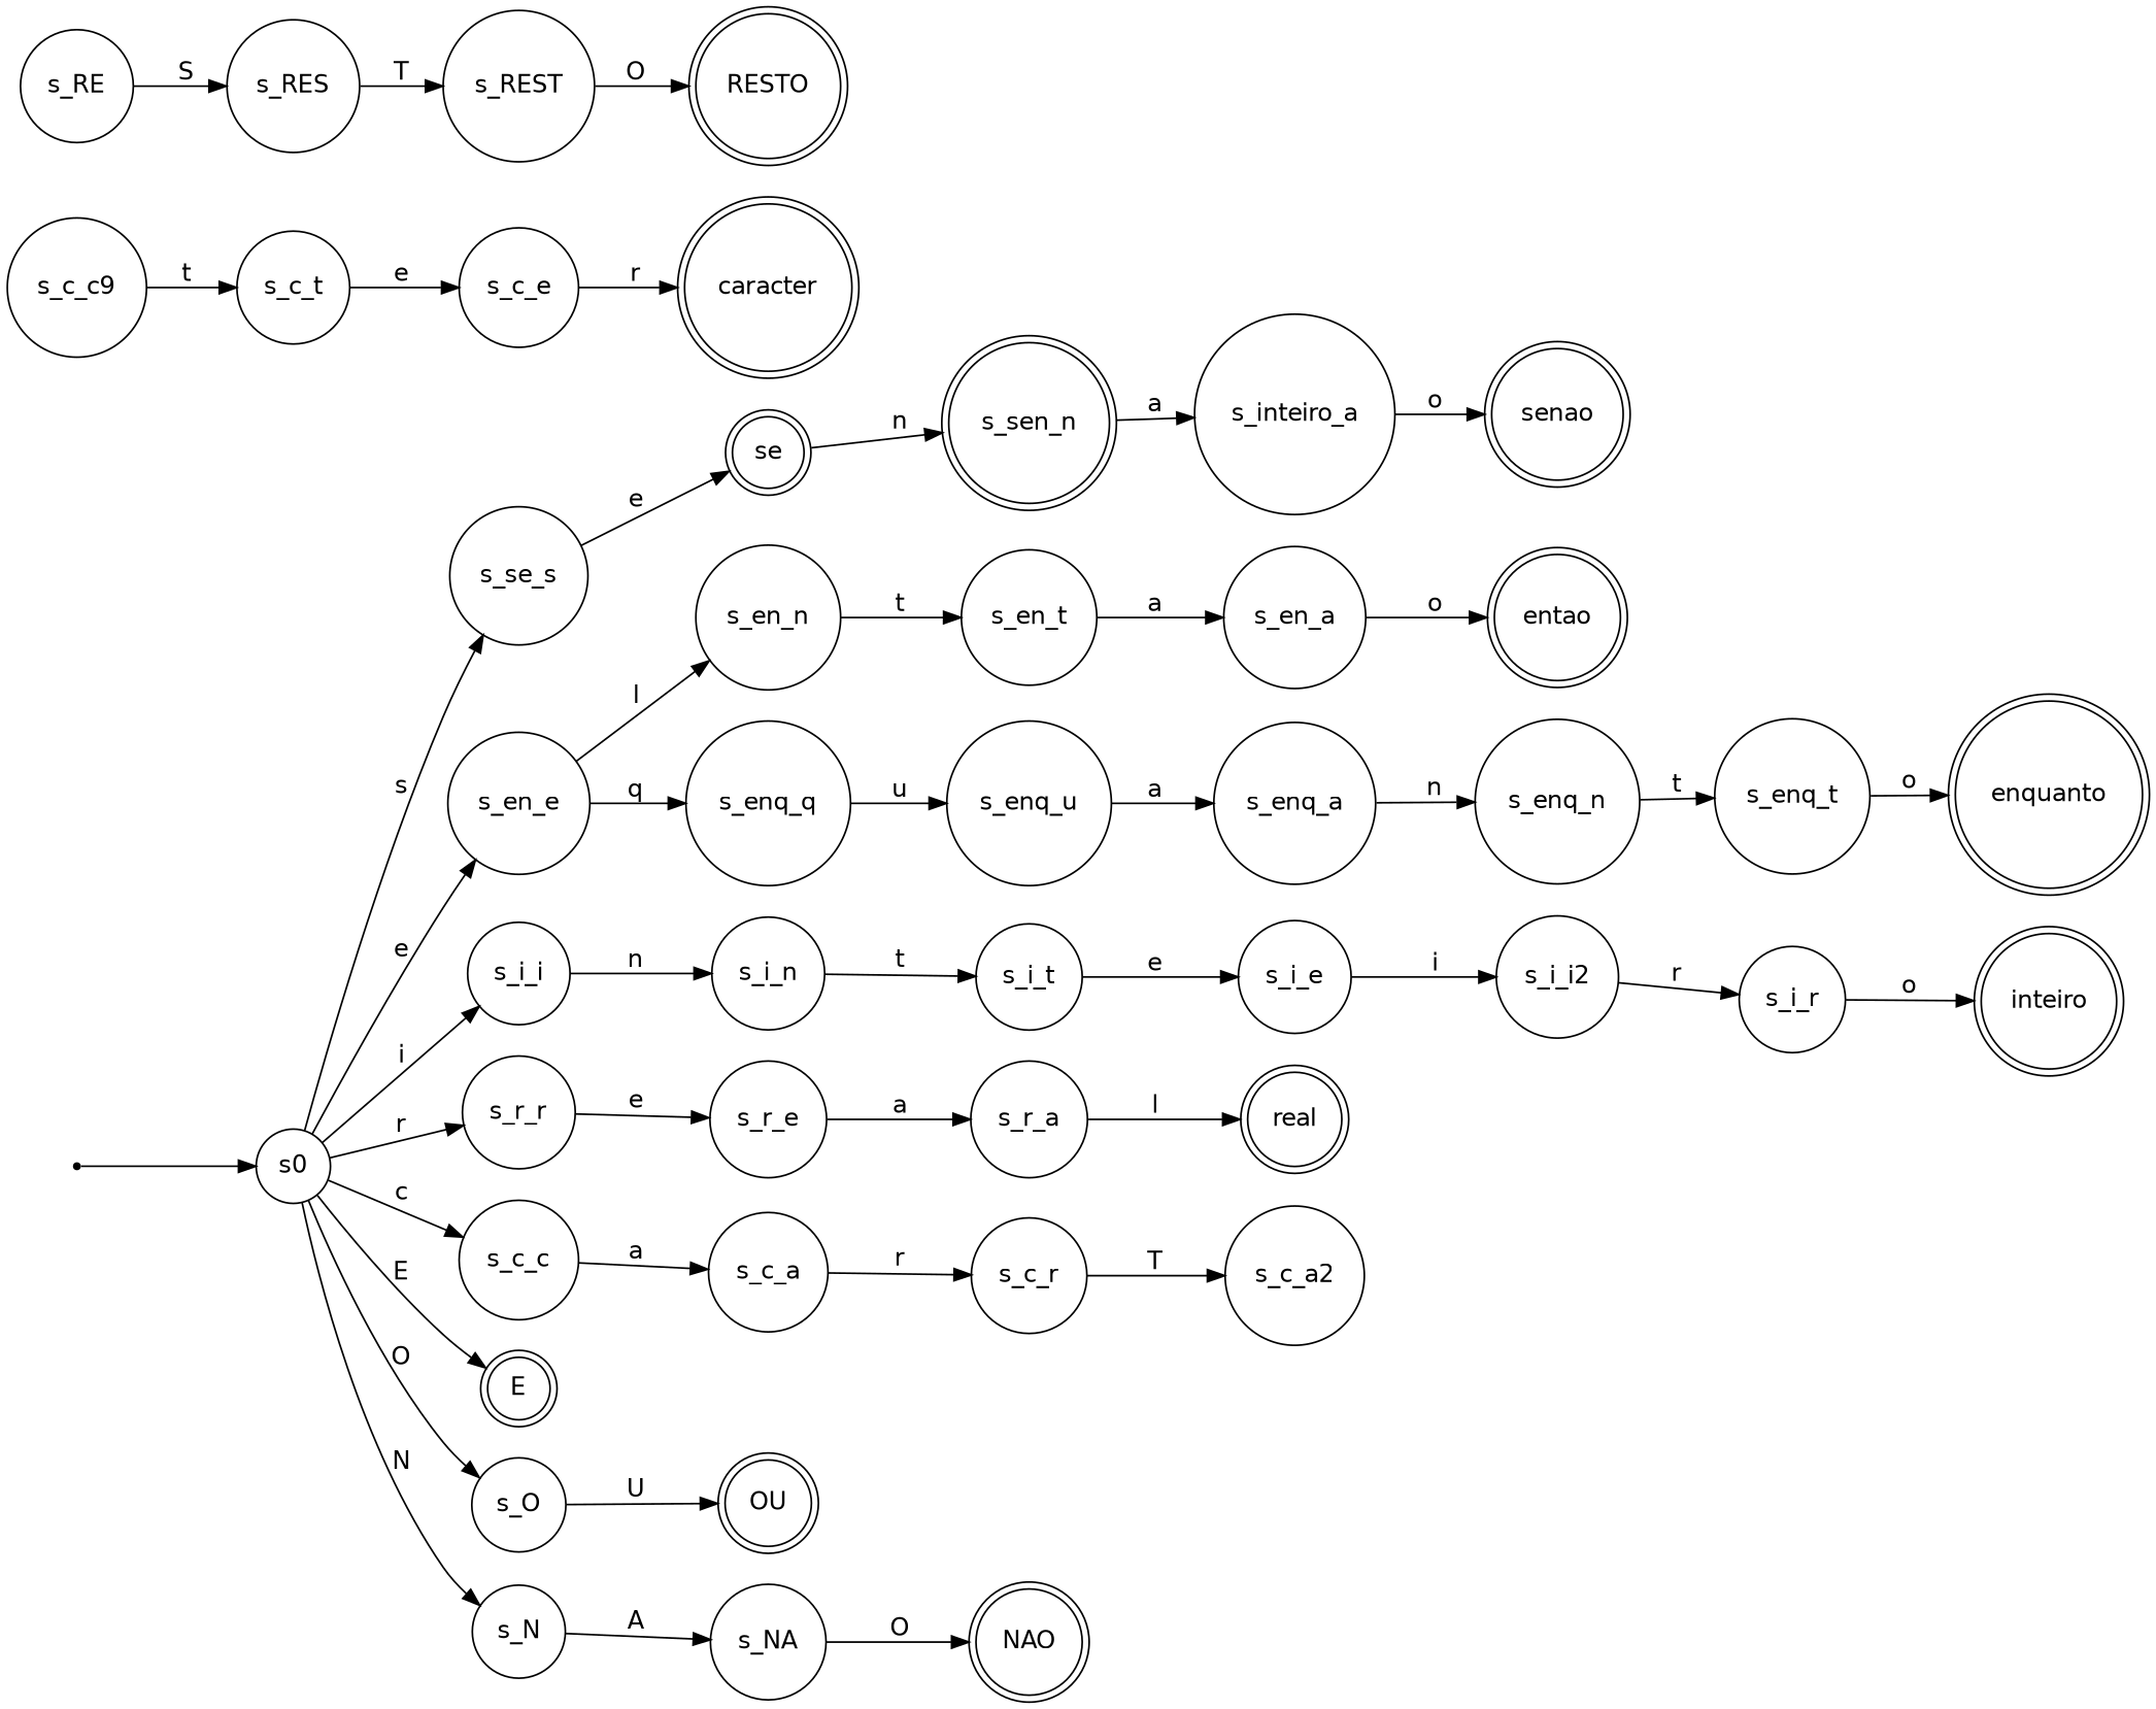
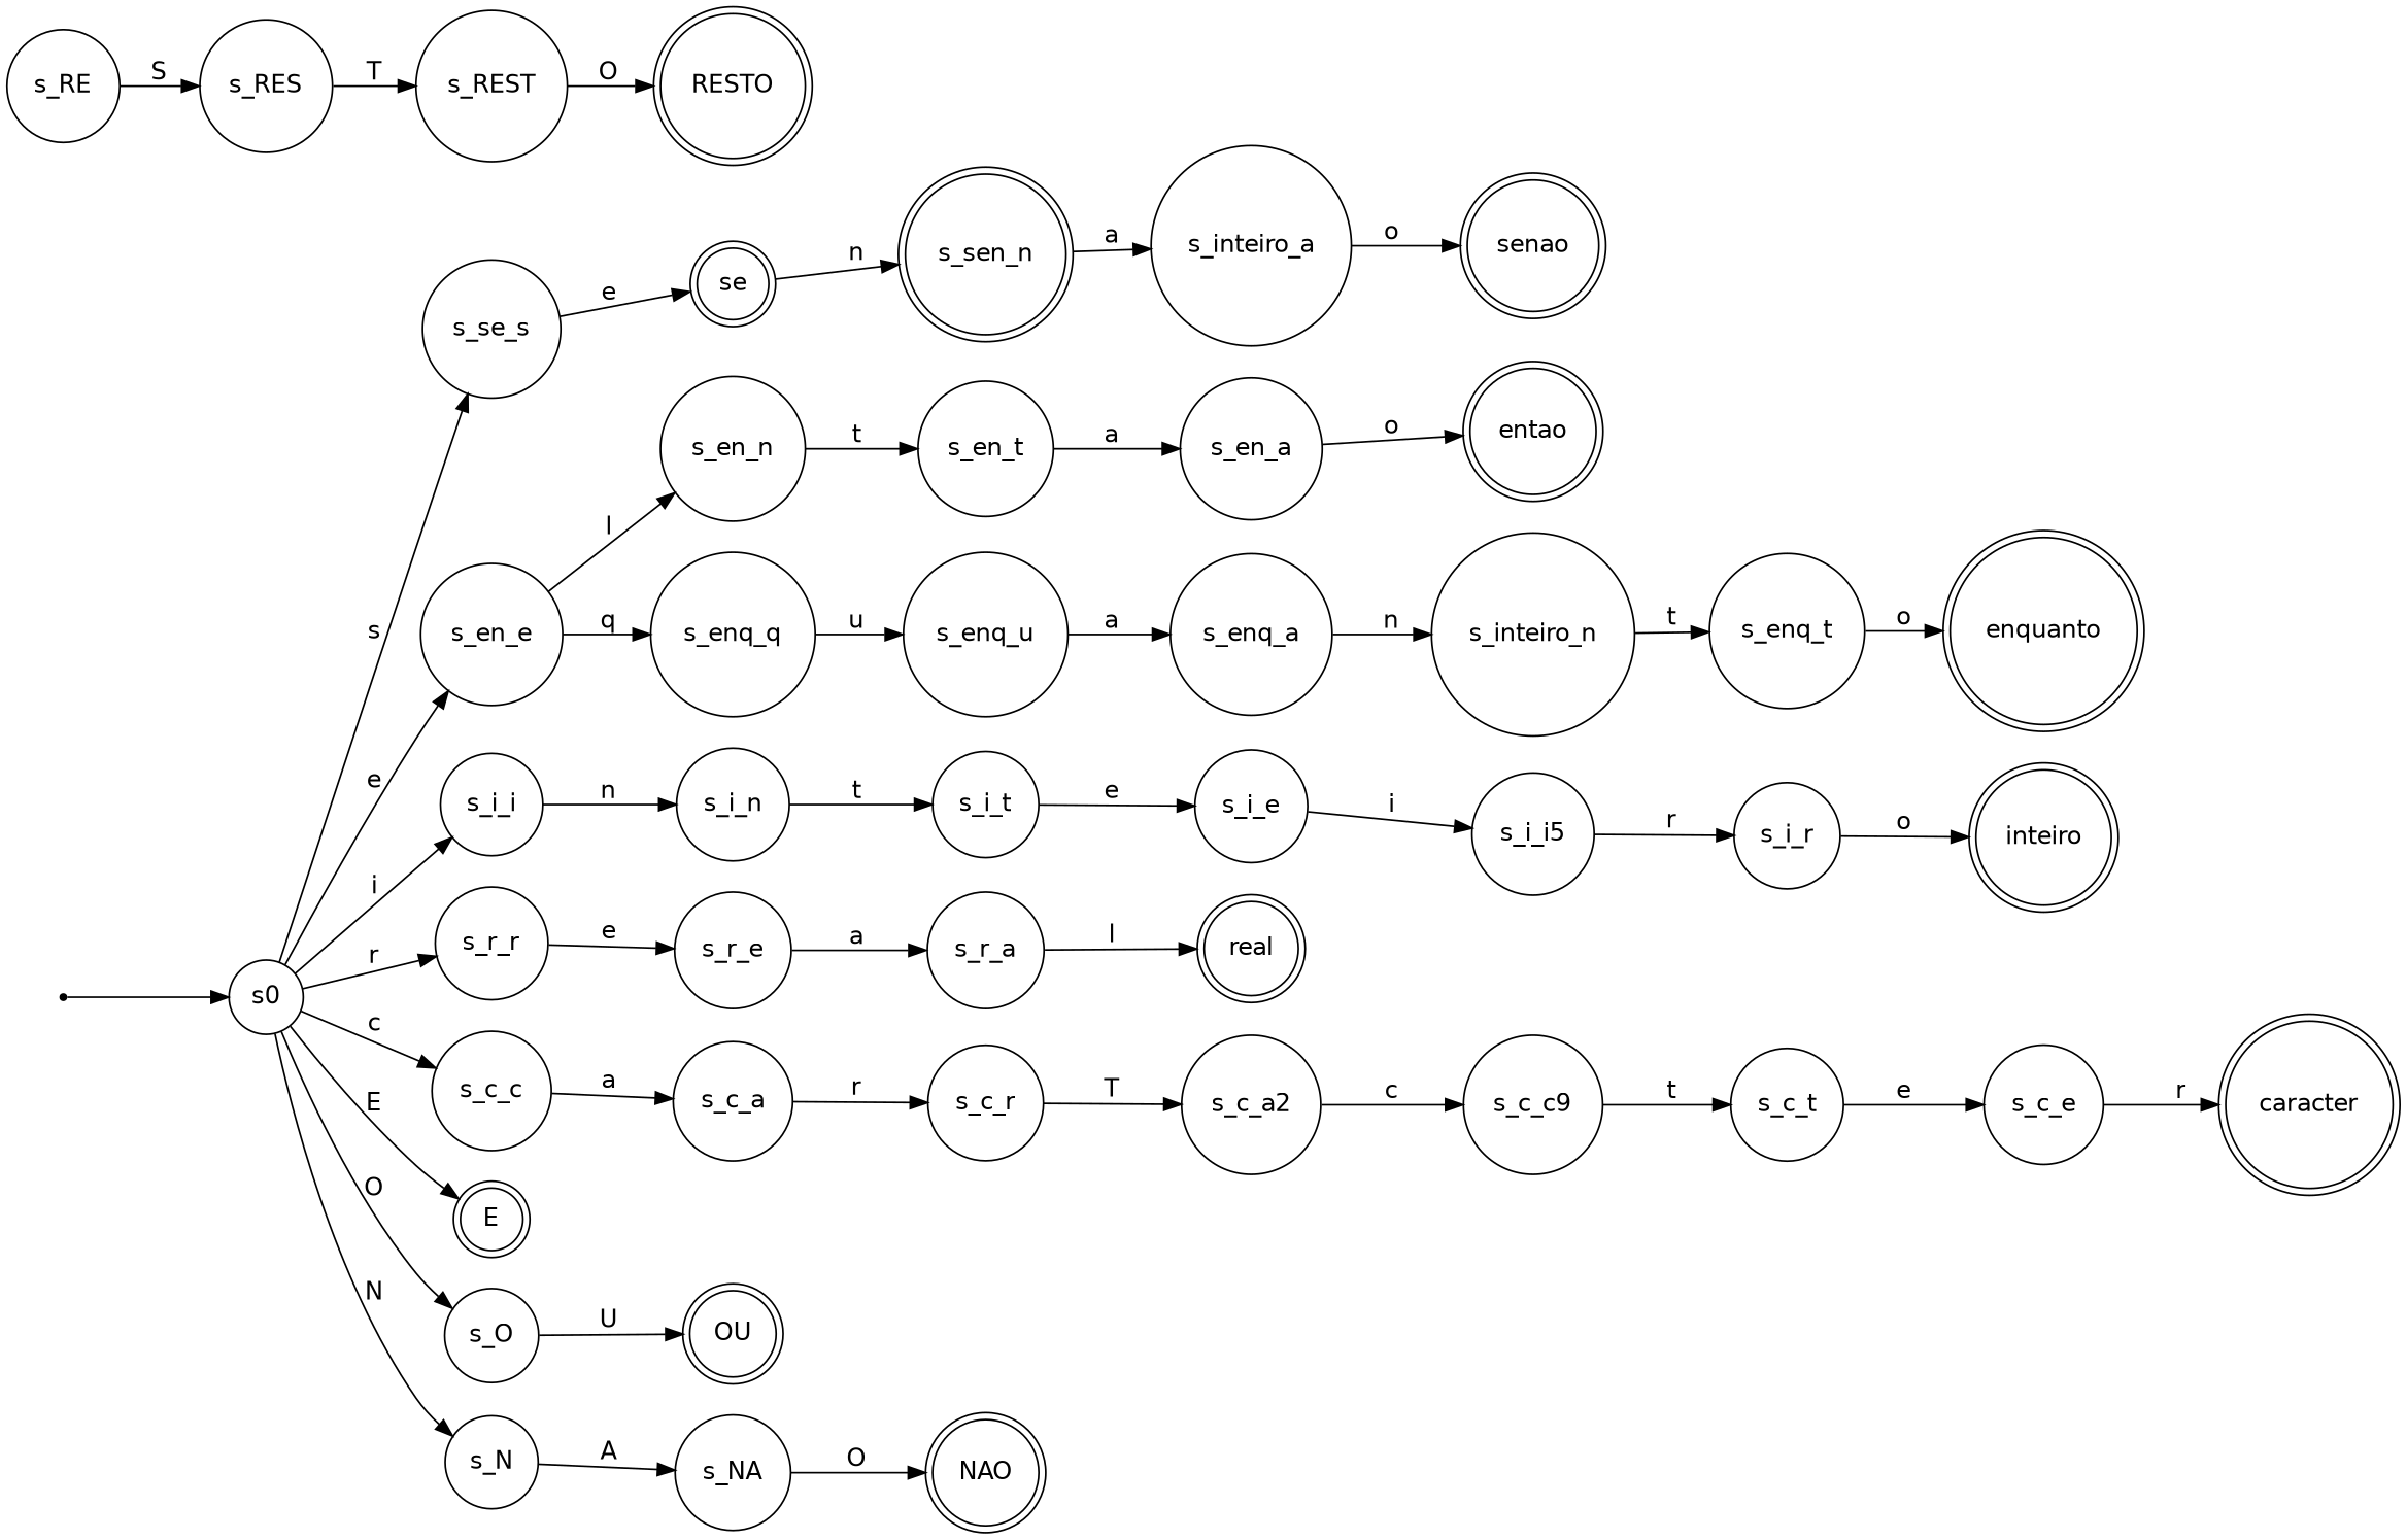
  digraph {
    fontname="DejaVu Sans"
    rankdir=LR
    node [fontname="DejaVu Sans" shape=circle]
    edge [fontname="DejaVu Sans"]
    start [shape=point]
    n2 [label=s0]
    s_se_s
    s_en_e
    s_i_i
    s_r_r
    s_c_c
    n8 [label=E shape=doublecircle]
    s_O
    s_N
    n11 [label=se shape=doublecircle]
    s_en_n
    s_enq_q
    s_i_n
    s_r_e
    s_c_a
    n17 [label=OU shape=doublecircle]
    s_NA
    s_sen_n [shape=doublecircle]
    n20 [label=s_inteiro_a]
    s_en_t
    s_enq_u
    s_en_a
    n24 [label=entao shape=doublecircle]
    n25 [label=senao shape=doublecircle]
    s_enq_a
-   s_enq_n
+   s_enq_n [label=s_inteiro_n]
    s_enq_t
    n29 [label=enquanto shape=doublecircle]
    s_i_t
    s_i_e
-   s_i_i2
+   s_i_i2 [label=s_i_i5]
    s_i_r
    n34 [label=inteiro shape=doublecircle]
    s_r_a
    n36 [label=real shape=doublecircle]
    s_c_r
    s_c_a2
    n39 [label=s_c_c9]
    s_c_t
    s_c_e
    n42 [label=caracter shape=doublecircle]
    n43 [label=NAO shape=doublecircle]
    s_RE
    s_RES
    s_REST
    n47 [label=RESTO shape=doublecircle]
    start -> n2
    n2 -> s_se_s [label=s]
    n2 -> s_en_e [label=e]
    n2 -> s_i_i [label=i]
    n2 -> s_r_r [label=r]
    n2 -> s_c_c [label=c]
    n2 -> n8 [label=E]
    n2 -> s_O [label=O]
    n2 -> s_N [label=N]
    s_se_s -> n11 [label=e]
    s_en_e -> s_en_n [label=l]
    s_en_e -> s_enq_q [label=q]
    s_i_i -> s_i_n [label=n]
    s_r_r -> s_r_e [label=e]
    s_c_c -> s_c_a [label=a]
    s_O -> n17 [label=U]
    s_N -> s_NA [label=A]
    n11 -> s_sen_n [label=n]
    s_en_n -> s_en_t [label=t]
    s_enq_q -> s_enq_u [label=u]
    s_i_n -> s_i_t [label=t]
    s_r_e -> s_r_a [label=a]
    s_c_a -> s_c_r [label=r]
    s_NA -> n43 [label=O]
    s_sen_n -> n20 [label=a]
    n20 -> n25 [label=o]
    s_en_t -> s_en_a [label=a]
    s_enq_u -> s_enq_a [label=a]
    s_en_a -> n24 [label=o]
    s_enq_a -> s_enq_n [label=n]
    s_enq_n -> s_enq_t [label=t]
    s_enq_t -> n29 [label=o]
    s_i_t -> s_i_e [label=e]
    s_i_e -> s_i_i2 [label=i]
    s_i_i2 -> s_i_r [label=r]
    s_i_r -> n34 [label=o]
    s_r_a -> n36 [label=l]
    s_c_r -> s_c_a2 [label=T]
+   s_c_a2 -> n39 [label=c]
    n39 -> s_c_t [label=t]
    s_c_t -> s_c_e [label=e]
    s_c_e -> n42 [label=r]
    s_RE -> s_RES [label=S]
    s_RES -> s_REST [label=T]
    s_REST -> n47 [label=O]
  }
